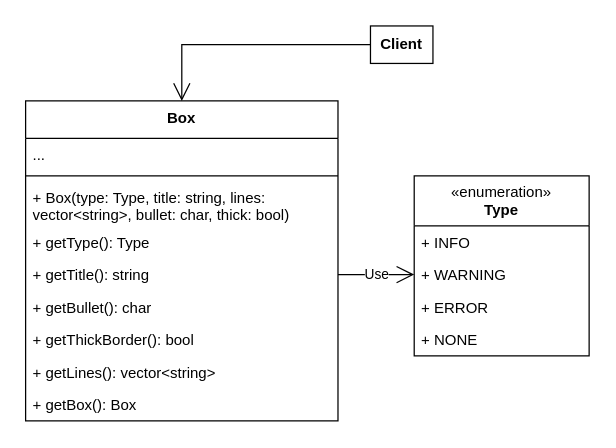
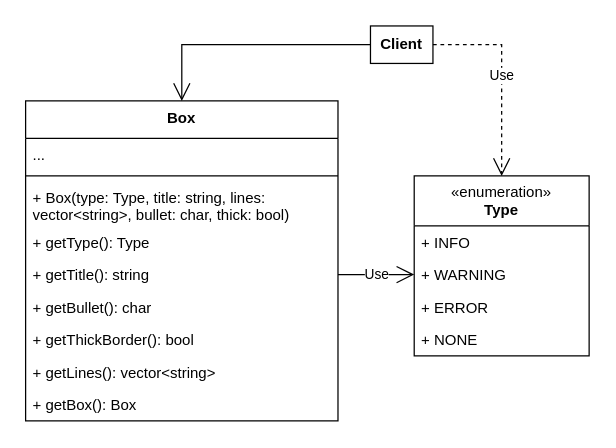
  <mxCell id="0" />
  <mxCell id="1" parent="0" />
  <mxCell id="2" value="Client" style="html=1;whiteSpace=wrap;fontSize=12;fontStyle=1" parent="1" vertex="1"><mxGeometry x="296" y="20" width="50" height="30" as="geometry" /></mxCell>
  <mxCell id="3" value="«enumeration»&lt;br&gt;&lt;b&gt;Type&lt;/b&gt;" style="swimlane;fontStyle=0;childLayout=stackLayout;horizontal=1;startSize=40;fillColor=none;horizontalStack=0;resizeParent=1;resizeParentMax=0;resizeLast=0;collapsible=1;marginBottom=0;whiteSpace=wrap;html=1;" parent="1" vertex="1"><mxGeometry x="331" y="140" width="140" height="144" as="geometry" /></mxCell>
  <mxCell id="4" value="+ INFO" style="text;strokeColor=none;fillColor=none;align=left;verticalAlign=top;spacingLeft=4;spacingRight=4;overflow=hidden;rotatable=0;points=[[0,0.5],[1,0.5]];portConstraint=eastwest;whiteSpace=wrap;html=1;" parent="3" vertex="1"><mxGeometry y="40" width="140" height="26" as="geometry" /></mxCell>
  <mxCell id="5" value="+ WARNING" style="text;strokeColor=none;fillColor=none;align=left;verticalAlign=top;spacingLeft=4;spacingRight=4;overflow=hidden;rotatable=0;points=[[0,0.5],[1,0.5]];portConstraint=eastwest;whiteSpace=wrap;html=1;" parent="3" vertex="1"><mxGeometry y="66" width="140" height="26" as="geometry" /></mxCell>
  <mxCell id="6" value="+ ERROR" style="text;strokeColor=none;fillColor=none;align=left;verticalAlign=top;spacingLeft=4;spacingRight=4;overflow=hidden;rotatable=0;points=[[0,0.5],[1,0.5]];portConstraint=eastwest;whiteSpace=wrap;html=1;" parent="3" vertex="1"><mxGeometry y="92" width="140" height="26" as="geometry" /></mxCell>
  <mxCell id="7" value="+ NONE" style="text;strokeColor=none;fillColor=none;align=left;verticalAlign=top;spacingLeft=4;spacingRight=4;overflow=hidden;rotatable=0;points=[[0,0.5],[1,0.5]];portConstraint=eastwest;whiteSpace=wrap;html=1;" parent="3" vertex="1"><mxGeometry y="118" width="140" height="26" as="geometry" /></mxCell>
  <mxCell id="8" value="&lt;b&gt;Box&lt;/b&gt;" style="swimlane;fontStyle=1;align=center;verticalAlign=top;childLayout=stackLayout;horizontal=1;startSize=30;horizontalStack=0;resizeParent=1;resizeParentMax=0;resizeLast=0;collapsible=1;marginBottom=0;whiteSpace=wrap;html=1;" parent="1" vertex="1"><mxGeometry x="20" y="80" width="250" height="256" as="geometry" /></mxCell>
  <mxCell id="9" value="..." style="text;strokeColor=none;fillColor=none;align=left;verticalAlign=top;spacingLeft=4;spacingRight=4;overflow=hidden;rotatable=0;points=[[0,0.5],[1,0.5]];portConstraint=eastwest;whiteSpace=wrap;html=1;" parent="8" vertex="1"><mxGeometry y="30" width="250" height="26" as="geometry" /></mxCell>
  <mxCell id="10" value="" style="line;strokeWidth=1;fillColor=none;align=left;verticalAlign=middle;spacingTop=-1;spacingLeft=3;spacingRight=3;rotatable=0;labelPosition=right;points=[];portConstraint=eastwest;strokeColor=inherit;" parent="8" vertex="1"><mxGeometry y="56" width="250" height="8" as="geometry" /></mxCell>
  <mxCell id="11" value="+ Box(type: Type, title: string, lines: vector&amp;lt;string&amp;gt;, bullet: char, thick: bool)" style="text;strokeColor=none;fillColor=none;align=left;verticalAlign=top;spacingLeft=4;spacingRight=4;overflow=hidden;rotatable=0;points=[[0,0.5],[1,0.5]];portConstraint=eastwest;whiteSpace=wrap;html=1;" parent="8" vertex="1"><mxGeometry y="64" width="250" height="36" as="geometry" /></mxCell>
  <mxCell id="12" value="+ getType(): Type" style="text;strokeColor=none;fillColor=none;align=left;verticalAlign=top;spacingLeft=4;spacingRight=4;overflow=hidden;rotatable=0;points=[[0,0.5],[1,0.5]];portConstraint=eastwest;whiteSpace=wrap;html=1;" parent="8" vertex="1"><mxGeometry y="100" width="250" height="26" as="geometry" /></mxCell>
  <mxCell id="13" value="+ getTitle(): string" style="text;strokeColor=none;fillColor=none;align=left;verticalAlign=top;spacingLeft=4;spacingRight=4;overflow=hidden;rotatable=0;points=[[0,0.5],[1,0.5]];portConstraint=eastwest;whiteSpace=wrap;html=1;" parent="8" vertex="1"><mxGeometry y="126" width="250" height="26" as="geometry" /></mxCell>
  <mxCell id="14" value="+ getBullet(): char" style="text;strokeColor=none;fillColor=none;align=left;verticalAlign=top;spacingLeft=4;spacingRight=4;overflow=hidden;rotatable=0;points=[[0,0.5],[1,0.5]];portConstraint=eastwest;whiteSpace=wrap;html=1;" parent="8" vertex="1"><mxGeometry y="152" width="250" height="26" as="geometry" /></mxCell>
  <mxCell id="15" value="+ getThickBorder(): bool" style="text;strokeColor=none;fillColor=none;align=left;verticalAlign=top;spacingLeft=4;spacingRight=4;overflow=hidden;rotatable=0;points=[[0,0.5],[1,0.5]];portConstraint=eastwest;whiteSpace=wrap;html=1;" parent="8" vertex="1"><mxGeometry y="178" width="250" height="26" as="geometry" /></mxCell>
  <mxCell id="16" value="+ getLines(): vector&amp;lt;string&amp;gt;" style="text;strokeColor=none;fillColor=none;align=left;verticalAlign=top;spacingLeft=4;spacingRight=4;overflow=hidden;rotatable=0;points=[[0,0.5],[1,0.5]];portConstraint=eastwest;whiteSpace=wrap;html=1;" parent="8" vertex="1"><mxGeometry y="204" width="250" height="26" as="geometry" /></mxCell>
  <mxCell id="17" value="+ getBox(): Box" style="text;strokeColor=none;fillColor=none;align=left;verticalAlign=top;spacingLeft=4;spacingRight=4;overflow=hidden;rotatable=0;points=[[0,0.5],[1,0.5]];portConstraint=eastwest;whiteSpace=wrap;html=1;" parent="8" vertex="1"><mxGeometry y="230" width="250" height="26" as="geometry" /></mxCell>
  <mxCell id="18" value="Use" style="endArrow=open;endSize=12;dashed=0;html=1;rounded=0;exitX=1;exitY=0.5;exitDx=0;exitDy=0;entryX=0;entryY=0.5;entryDx=0;entryDy=0;" parent="1" source="13" target="5" edge="1"><mxGeometry width="160" relative="1" as="geometry"><mxPoint x="191" y="550" as="sourcePoint" /><mxPoint x="313" y="471" as="targetPoint" /><Array as="points" /></mxGeometry></mxCell>
  <mxCell id="19" value="" style="endArrow=open;endFill=1;endSize=12;html=1;rounded=0;exitX=0;exitY=0.5;exitDx=0;exitDy=0;entryX=0.5;entryY=0;entryDx=0;entryDy=0;" edge="1" parent="1" source="2" target="8"><mxGeometry width="160" relative="1" as="geometry"><mxPoint x="251" y="70" as="sourcePoint" /><mxPoint x="411" y="70" as="targetPoint" /><Array as="points"><mxPoint x="145" y="35" /></Array></mxGeometry></mxCell>
+ <mxCell id="20" value="Use" style="endArrow=open;endSize=12;dashed=1;html=1;rounded=0;exitX=1;exitY=0.5;exitDx=0;exitDy=0;entryX=0.5;entryY=0;entryDx=0;entryDy=0;" edge="1" parent="1" source="2" target="3"><mxGeometry width="160" relative="1" as="geometry"><mxPoint x="331" y="50" as="sourcePoint" /><mxPoint x="491" y="50" as="targetPoint" /><Array as="points"><mxPoint x="401" y="35" /></Array></mxGeometry></mxCell>
